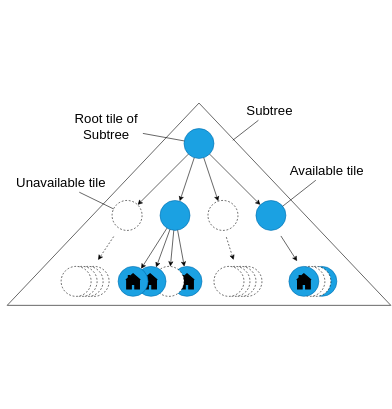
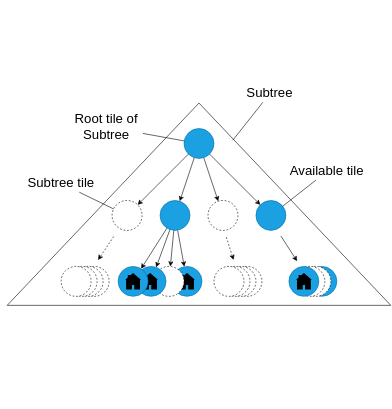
  <mxCell id="0" />
  <mxCell id="1" parent="0" />
  <mxCell id="2" value="" style="triangle;whiteSpace=wrap;html=1;rotation=-90;fillColor=default;" parent="1" vertex="1"><mxGeometry x="162.75" y="20" width="337.5" height="640" as="geometry" /></mxCell>
  <mxCell id="3" value="" style="ellipse;whiteSpace=wrap;html=1;aspect=fixed;fillColor=#1ba1e2;strokeColor=#006EAF;fontColor=#ffffff;" parent="1" vertex="1"><mxGeometry x="306.5" y="213.75" width="50" height="50" as="geometry" /></mxCell>
  <mxCell id="4" value="" style="ellipse;whiteSpace=wrap;html=1;aspect=fixed;dashed=1;" parent="1" vertex="1"><mxGeometry x="186.5" y="333.75" width="50" height="50" as="geometry" /></mxCell>
  <mxCell id="5" value="" style="ellipse;whiteSpace=wrap;html=1;aspect=fixed;fillColor=#1ba1e2;fontColor=#ffffff;strokeColor=#006EAF;" parent="1" vertex="1"><mxGeometry x="266.5" y="333.75" width="50" height="50" as="geometry" /></mxCell>
  <mxCell id="6" value="" style="ellipse;whiteSpace=wrap;html=1;aspect=fixed;dashed=1;" parent="1" vertex="1"><mxGeometry x="346.5" y="333.75" width="50" height="50" as="geometry" /></mxCell>
  <mxCell id="7" value="" style="ellipse;whiteSpace=wrap;html=1;aspect=fixed;fillColor=#1ba1e2;fontColor=#ffffff;strokeColor=#006EAF;" parent="1" vertex="1"><mxGeometry x="426.5" y="333.75" width="50" height="50" as="geometry" /></mxCell>
  <mxCell id="8" value="" style="ellipse;whiteSpace=wrap;html=1;aspect=fixed;fillColor=#1ba1e2;fontColor=#ffffff;strokeColor=#006EAF;" parent="1" vertex="1"><mxGeometry x="511.5" y="443.75" width="50" height="50" as="geometry" /></mxCell>
  <mxCell id="9" value="" style="ellipse;whiteSpace=wrap;html=1;aspect=fixed;dashed=1;" parent="1" vertex="1"><mxGeometry x="501.5" y="443.75" width="50" height="50" as="geometry" /></mxCell>
  <mxCell id="10" value="" style="ellipse;whiteSpace=wrap;html=1;aspect=fixed;dashed=1;" parent="1" vertex="1"><mxGeometry x="491.5" y="443.75" width="50" height="50" as="geometry" /></mxCell>
  <mxCell id="11" value="" style="ellipse;whiteSpace=wrap;html=1;aspect=fixed;fillColor=#1ba1e2;fontColor=#ffffff;strokeColor=#006EAF;" parent="1" vertex="1"><mxGeometry x="481.5" y="443.75" width="50" height="50" as="geometry" /></mxCell>
  <mxCell id="12" value="" style="ellipse;whiteSpace=wrap;html=1;aspect=fixed;fillColor=#1ba1e2;fontColor=#ffffff;strokeColor=#006EAF;" parent="1" vertex="1"><mxGeometry x="286.5" y="443.75" width="50" height="50" as="geometry" /></mxCell>
- <mxCell id="13" value="&lt;font style=&quot;font-size: 22px;&quot;&gt;Subtree&lt;/font&gt;" style="text;html=1;align=center;verticalAlign=middle;whiteSpace=wrap;rounded=0;fontSize=22;" parent="1" vertex="1"><mxGeometry x="408.37" y="170" width="83.13" height="30" as="geometry" /></mxCell>
+ <mxCell id="13" value="&lt;font style=&quot;font-size: 22px;&quot;&gt;Subtree&lt;/font&gt;" style="text;html=1;align=center;verticalAlign=middle;whiteSpace=wrap;rounded=0;fontSize=22;" parent="1" vertex="1"><mxGeometry x="408.37" y="140" width="83.13" height="30" as="geometry" /></mxCell>
  <mxCell id="14" value="" style="endArrow=none;html=1;rounded=0;exitX=0.816;exitY=0.588;exitDx=0;exitDy=0;exitPerimeter=0;" parent="1" source="2" target="13" edge="1"><mxGeometry width="50" height="50" relative="1" as="geometry"><mxPoint x="269.63" y="500" as="sourcePoint" /><mxPoint x="319.63" y="450" as="targetPoint" /></mxGeometry></mxCell>
  <mxCell id="15" value="&lt;font style=&quot;font-size: 22px;&quot;&gt;Available tile&lt;/font&gt;" style="text;html=1;align=center;verticalAlign=middle;whiteSpace=wrap;rounded=0;fontSize=22;" parent="1" vertex="1"><mxGeometry x="481.41" y="270" width="128.22" height="30" as="geometry" /></mxCell>
  <mxCell id="16" value="" style="endArrow=none;html=1;rounded=0;" parent="1" source="7" target="15" edge="1"><mxGeometry width="50" height="50" relative="1" as="geometry"><mxPoint x="405.63" y="249" as="sourcePoint" /><mxPoint x="429.63" y="210" as="targetPoint" /></mxGeometry></mxCell>
- <mxCell id="17" value="&lt;font style=&quot;font-size: 22px;&quot;&gt;Unavailable t&lt;/font&gt;&lt;span style=&quot;font-size: 22px; background-color: initial;&quot;&gt;ile&lt;/span&gt;" style="text;html=1;align=center;verticalAlign=middle;whiteSpace=wrap;rounded=0;fontSize=22;" parent="1" vertex="1"><mxGeometry x="20.5" y="290" width="161" height="30" as="geometry" /></mxCell>
+ <mxCell id="17" value="&lt;font style=&quot;font-size: 22px;&quot;&gt;Subtree t&lt;/font&gt;&lt;span style=&quot;font-size: 22px; background-color: initial;&quot;&gt;ile&lt;/span&gt;" style="text;html=1;align=center;verticalAlign=middle;whiteSpace=wrap;rounded=0;fontSize=22;" parent="1" vertex="1"><mxGeometry x="20.5" y="290" width="161" height="30" as="geometry" /></mxCell>
  <mxCell id="18" value="" style="endArrow=none;html=1;rounded=0;" parent="1" source="17" target="4" edge="1"><mxGeometry width="50" height="50" relative="1" as="geometry"><mxPoint x="269.63" y="440" as="sourcePoint" /><mxPoint x="319.63" y="390" as="targetPoint" /></mxGeometry></mxCell>
  <mxCell id="19" value="" style="ellipse;whiteSpace=wrap;html=1;aspect=fixed;dashed=1;" parent="1" vertex="1"><mxGeometry x="131.5" y="443.75" width="50" height="50" as="geometry" /></mxCell>
  <mxCell id="20" value="" style="ellipse;whiteSpace=wrap;html=1;aspect=fixed;dashed=1;" parent="1" vertex="1"><mxGeometry x="121.5" y="443.75" width="50" height="50" as="geometry" /></mxCell>
  <mxCell id="21" value="" style="ellipse;whiteSpace=wrap;html=1;aspect=fixed;dashed=1;" parent="1" vertex="1"><mxGeometry x="111.5" y="443.75" width="50" height="50" as="geometry" /></mxCell>
  <mxCell id="22" value="" style="ellipse;whiteSpace=wrap;html=1;aspect=fixed;dashed=1;" parent="1" vertex="1"><mxGeometry x="101.5" y="443.75" width="50" height="50" as="geometry" /></mxCell>
  <mxCell id="23" value="" style="ellipse;whiteSpace=wrap;html=1;aspect=fixed;dashed=1;" parent="1" vertex="1"><mxGeometry x="386.5" y="443.75" width="50" height="50" as="geometry" /></mxCell>
  <mxCell id="24" value="" style="ellipse;whiteSpace=wrap;html=1;aspect=fixed;dashed=1;" parent="1" vertex="1"><mxGeometry x="376.5" y="443.75" width="50" height="50" as="geometry" /></mxCell>
  <mxCell id="25" value="" style="ellipse;whiteSpace=wrap;html=1;aspect=fixed;dashed=1;" parent="1" vertex="1"><mxGeometry x="366.5" y="443.75" width="50" height="50" as="geometry" /></mxCell>
  <mxCell id="26" value="" style="ellipse;whiteSpace=wrap;html=1;aspect=fixed;dashed=1;" parent="1" vertex="1"><mxGeometry x="356.5" y="443.75" width="50" height="50" as="geometry" /></mxCell>
  <mxCell id="27" value="" style="endArrow=classic;html=1;rounded=0;" parent="1" source="3" target="5" edge="1"><mxGeometry width="50" height="50" relative="1" as="geometry"><mxPoint x="442.13" y="600" as="sourcePoint" /><mxPoint x="492.13" y="550" as="targetPoint" /></mxGeometry></mxCell>
  <mxCell id="28" value="" style="endArrow=classic;html=1;rounded=0;" parent="1" source="3" target="6" edge="1"><mxGeometry width="50" height="50" relative="1" as="geometry"><mxPoint x="334.13" y="272" as="sourcePoint" /><mxPoint x="309.13" y="345" as="targetPoint" /></mxGeometry></mxCell>
  <mxCell id="29" value="" style="endArrow=classic;html=1;rounded=0;" parent="1" source="3" target="7" edge="1"><mxGeometry width="50" height="50" relative="1" as="geometry"><mxPoint x="344.13" y="282" as="sourcePoint" /><mxPoint x="319.13" y="355" as="targetPoint" /></mxGeometry></mxCell>
  <mxCell id="30" value="" style="endArrow=classic;html=1;rounded=0;" parent="1" source="3" target="4" edge="1"><mxGeometry width="50" height="50" relative="1" as="geometry"><mxPoint x="354.13" y="292" as="sourcePoint" /><mxPoint x="329.13" y="365" as="targetPoint" /></mxGeometry></mxCell>
  <mxCell id="31" value="" style="endArrow=classic;html=1;rounded=0;" parent="1" source="5" target="44" edge="1"><mxGeometry width="50" height="50" relative="1" as="geometry"><mxPoint x="374.13" y="312" as="sourcePoint" /><mxPoint x="349.13" y="385" as="targetPoint" /></mxGeometry></mxCell>
  <mxCell id="32" value="" style="endArrow=classic;html=1;rounded=0;" parent="1" source="5" target="42" edge="1"><mxGeometry width="50" height="50" relative="1" as="geometry"><mxPoint x="384.13" y="322" as="sourcePoint" /><mxPoint x="359.13" y="395" as="targetPoint" /></mxGeometry></mxCell>
  <mxCell id="33" value="" style="endArrow=classic;html=1;rounded=0;" parent="1" source="5" target="41" edge="1"><mxGeometry width="50" height="50" relative="1" as="geometry"><mxPoint x="394.13" y="332" as="sourcePoint" /><mxPoint x="369.13" y="405" as="targetPoint" /></mxGeometry></mxCell>
  <mxCell id="34" value="" style="endArrow=classic;html=1;rounded=0;" parent="1" source="5" target="12" edge="1"><mxGeometry width="50" height="50" relative="1" as="geometry"><mxPoint x="404.13" y="342" as="sourcePoint" /><mxPoint x="379.13" y="415" as="targetPoint" /></mxGeometry></mxCell>
  <mxCell id="35" value="" style="endArrow=classic;html=1;rounded=0;" parent="1" edge="1"><mxGeometry width="50" height="50" relative="1" as="geometry"><mxPoint x="468.13" y="393" as="sourcePoint" /><mxPoint x="495.13" y="435" as="targetPoint" /></mxGeometry></mxCell>
  <mxCell id="36" value="" style="endArrow=classic;html=1;rounded=0;dashed=1;" parent="1" edge="1"><mxGeometry width="50" height="50" relative="1" as="geometry"><mxPoint x="377.13" y="395" as="sourcePoint" /><mxPoint x="389.13" y="433" as="targetPoint" /></mxGeometry></mxCell>
  <mxCell id="37" value="" style="endArrow=classic;html=1;rounded=0;dashed=1;" parent="1" edge="1"><mxGeometry width="50" height="50" relative="1" as="geometry"><mxPoint x="189.13" y="394" as="sourcePoint" /><mxPoint x="163.13" y="433" as="targetPoint" /></mxGeometry></mxCell>
  <mxCell id="38" value="&lt;font style=&quot;font-size: 22px;&quot;&gt;Root tile of Subtree&lt;/font&gt;" style="text;html=1;align=center;verticalAlign=middle;whiteSpace=wrap;rounded=0;fontSize=22;" parent="1" vertex="1"><mxGeometry x="116" y="190" width="121.89" height="41.62" as="geometry" /></mxCell>
  <mxCell id="39" value="" style="endArrow=none;html=1;rounded=0;" parent="1" source="38" target="3" edge="1"><mxGeometry width="50" height="50" relative="1" as="geometry"><mxPoint x="429.76" y="430" as="sourcePoint" /><mxPoint x="479.76" y="380" as="targetPoint" /></mxGeometry></mxCell>
  <mxCell id="40" value="" style="html=1;verticalLabelPosition=bottom;align=center;labelBackgroundColor=#ffffff;verticalAlign=top;strokeWidth=2;strokeColor=#000000;shadow=0;dashed=0;shape=mxgraph.ios7.icons.home;fillColor=#000000;" vertex="1" parent="1"><mxGeometry x="299.5" y="456" width="24" height="25.5" as="geometry" /></mxCell>
  <mxCell id="41" value="" style="ellipse;whiteSpace=wrap;html=1;aspect=fixed;dashed=1;" parent="1" vertex="1"><mxGeometry x="256.5" y="443.75" width="50" height="50" as="geometry" /></mxCell>
  <mxCell id="42" value="" style="ellipse;whiteSpace=wrap;html=1;aspect=fixed;fillColor=#1ba1e2;fontColor=#ffffff;strokeColor=#006EAF;" parent="1" vertex="1"><mxGeometry x="226.5" y="443.75" width="50" height="50" as="geometry" /></mxCell>
  <mxCell id="43" value="" style="html=1;verticalLabelPosition=bottom;align=center;labelBackgroundColor=#ffffff;verticalAlign=top;strokeWidth=2;strokeColor=#000000;shadow=0;dashed=0;shape=mxgraph.ios7.icons.home;fillColor=#000000;" vertex="1" parent="1"><mxGeometry x="237.89" y="456" width="24" height="25.5" as="geometry" /></mxCell>
  <mxCell id="44" value="" style="ellipse;whiteSpace=wrap;html=1;aspect=fixed;fillColor=#1ba1e2;fontColor=#ffffff;strokeColor=#006EAF;" parent="1" vertex="1"><mxGeometry x="196.5" y="443.75" width="50" height="50" as="geometry" /></mxCell>
  <mxCell id="45" value="" style="html=1;verticalLabelPosition=bottom;align=center;labelBackgroundColor=#ffffff;verticalAlign=top;strokeWidth=2;strokeColor=#000000;shadow=0;dashed=0;shape=mxgraph.ios7.icons.home;fillColor=#000000;" vertex="1" parent="1"><mxGeometry x="209.5" y="456" width="24" height="25.5" as="geometry" /></mxCell>
  <mxCell id="46" value="" style="html=1;verticalLabelPosition=bottom;align=center;labelBackgroundColor=#ffffff;verticalAlign=top;strokeWidth=2;strokeColor=#000000;shadow=0;dashed=0;shape=mxgraph.ios7.icons.home;fillColor=#000000;" vertex="1" parent="1"><mxGeometry x="494.5" y="456" width="24" height="25.5" as="geometry" /></mxCell>
